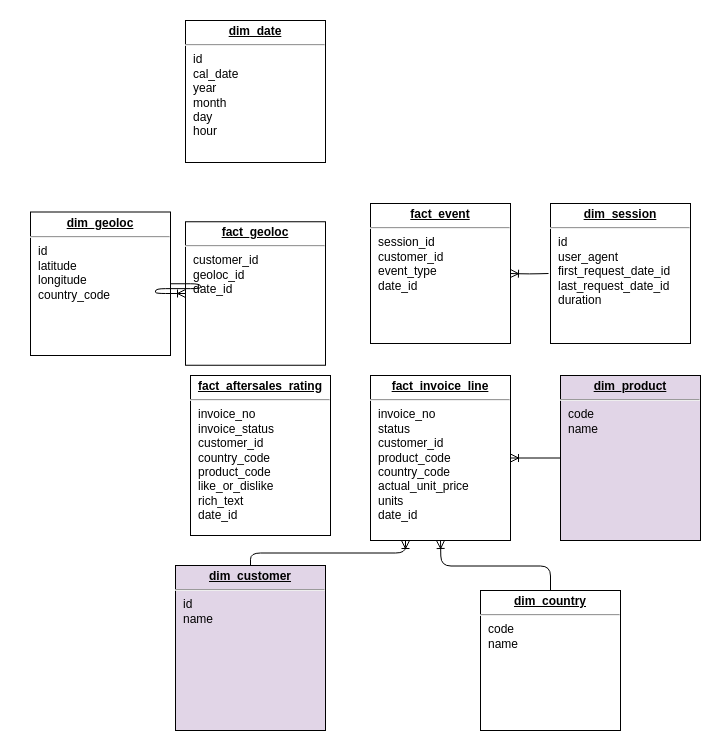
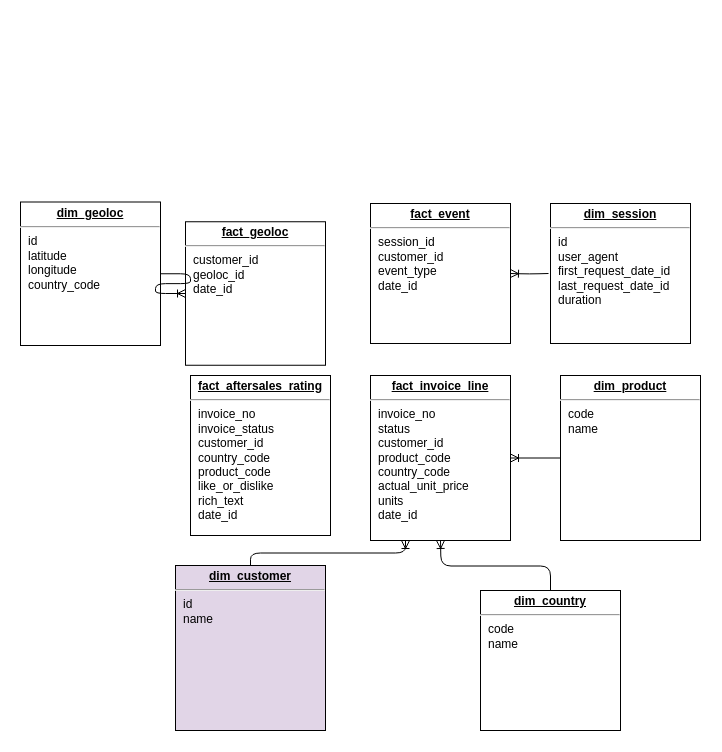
  <mxCell id="0" />
  <mxCell id="1" parent="0" />
- <mxCell id="2" value="&lt;p style=&quot;margin: 0px ; margin-top: 4px ; text-align: center ; text-decoration: underline&quot;&gt;&lt;b&gt;dim_product&lt;/b&gt;&lt;/p&gt;&lt;hr&gt;&lt;p style=&quot;margin: 0px ; margin-left: 8px&quot;&gt;code&lt;/p&gt;&lt;p style=&quot;margin: 0px ; margin-left: 8px&quot;&gt;name&lt;/p&gt;" style="verticalAlign=top;align=left;overflow=fill;fontSize=12;fontFamily=Helvetica;html=1;rounded=0;shadow=0;comic=0;labelBackgroundColor=none;strokeWidth=1;fillColor=#e1d5e7;" parent="1" vertex="1"><mxGeometry x="560" y="375" width="140" height="165" as="geometry" /></mxCell>
+ <mxCell id="2" value="&lt;p style=&quot;margin: 0px ; margin-top: 4px ; text-align: center ; text-decoration: underline&quot;&gt;&lt;b&gt;dim_product&lt;/b&gt;&lt;/p&gt;&lt;hr&gt;&lt;p style=&quot;margin: 0px ; margin-left: 8px&quot;&gt;code&lt;/p&gt;&lt;p style=&quot;margin: 0px ; margin-left: 8px&quot;&gt;name&lt;/p&gt;" style="verticalAlign=top;align=left;overflow=fill;fontSize=12;fontFamily=Helvetica;html=1;rounded=0;shadow=0;comic=0;labelBackgroundColor=none;strokeWidth=1" parent="1" vertex="1"><mxGeometry x="560" y="375" width="140" height="165" as="geometry" /></mxCell>
  <mxCell id="3" value="&lt;p style=&quot;margin: 0px ; margin-top: 4px ; text-align: center ; text-decoration: underline&quot;&gt;&lt;b&gt;fact_invoice_line&lt;/b&gt;&lt;/p&gt;&lt;hr&gt;&lt;p style=&quot;margin: 0px 0px 0px 8px&quot;&gt;&lt;span&gt;invoice_no&lt;/span&gt;&lt;br&gt;&lt;/p&gt;&lt;p style=&quot;margin: 0px 0px 0px 8px&quot;&gt;&lt;span&gt;status&lt;/span&gt;&lt;/p&gt;&lt;p style=&quot;margin: 0px 0px 0px 8px&quot;&gt;customer_id&lt;br&gt;&lt;/p&gt;&lt;p style=&quot;margin: 0px 0px 0px 8px&quot;&gt;&lt;span&gt;product_code&lt;/span&gt;&lt;br&gt;&lt;/p&gt;&lt;p style=&quot;margin: 0px 0px 0px 8px&quot;&gt;&lt;span&gt;country_code&lt;/span&gt;&lt;/p&gt;&lt;p style=&quot;margin: 0px 0px 0px 8px&quot;&gt;&lt;span&gt;actual_unit_price&lt;/span&gt;&lt;/p&gt;&lt;p style=&quot;margin: 0px 0px 0px 8px&quot;&gt;&lt;span&gt;units&lt;/span&gt;&lt;/p&gt;&lt;p style=&quot;margin: 0px 0px 0px 8px&quot;&gt;date_id&lt;br&gt;&lt;/p&gt;&lt;p style=&quot;margin: 0px ; margin-left: 8px&quot;&gt;&lt;br&gt;&lt;/p&gt;" style="verticalAlign=top;align=left;overflow=fill;fontSize=12;fontFamily=Helvetica;html=1;rounded=0;shadow=0;comic=0;labelBackgroundColor=none;strokeWidth=1" parent="1" vertex="1"><mxGeometry x="370" y="375" width="140" height="165" as="geometry" /></mxCell>
  <mxCell id="4" value="&lt;p style=&quot;margin: 0px ; margin-top: 4px ; text-align: center ; text-decoration: underline&quot;&gt;&lt;b&gt;fact_event&lt;/b&gt;&lt;/p&gt;&lt;hr&gt;&lt;p style=&quot;margin: 0px 0px 0px 8px&quot;&gt;session_id&lt;/p&gt;&lt;p style=&quot;margin: 0px 0px 0px 8px&quot;&gt;&lt;span&gt;customer_id&lt;/span&gt;&lt;/p&gt;&lt;p style=&quot;margin: 0px 0px 0px 8px&quot;&gt;event_type&lt;span&gt;&lt;br&gt;&lt;/span&gt;&lt;/p&gt;&lt;p style=&quot;margin: 0px ; margin-left: 8px&quot;&gt;date_id&lt;/p&gt;&lt;p style=&quot;margin: 0px ; margin-left: 8px&quot;&gt;&lt;br&gt;&lt;/p&gt;" style="verticalAlign=top;align=left;overflow=fill;fontSize=12;fontFamily=Helvetica;html=1;rounded=0;shadow=0;comic=0;labelBackgroundColor=none;strokeWidth=1" parent="1" vertex="1"><mxGeometry x="370" y="203" width="140" height="140" as="geometry" /></mxCell>
- <mxCell id="5" value="&lt;p style=&quot;margin: 0px ; margin-top: 4px ; text-align: center ; text-decoration: underline&quot;&gt;&lt;b&gt;dim_geoloc&lt;/b&gt;&lt;/p&gt;&lt;hr&gt;&lt;p style=&quot;margin: 0px ; margin-left: 8px&quot;&gt;id&lt;/p&gt;&lt;p style=&quot;margin: 0px ; margin-left: 8px&quot;&gt;latitude&lt;/p&gt;&lt;p style=&quot;margin: 0px ; margin-left: 8px&quot;&gt;longitude&lt;/p&gt;&lt;p style=&quot;margin: 0px ; margin-left: 8px&quot;&gt;country_code&lt;/p&gt;" style="verticalAlign=top;align=left;overflow=fill;fontSize=12;fontFamily=Helvetica;html=1;rounded=0;shadow=0;comic=0;labelBackgroundColor=none;strokeWidth=1" parent="1" vertex="1"><mxGeometry x="30" y="211.5" width="140" height="143.5" as="geometry" /></mxCell>
+ <mxCell id="5" value="&lt;p style=&quot;margin: 0px ; margin-top: 4px ; text-align: center ; text-decoration: underline&quot;&gt;&lt;b&gt;dim_geoloc&lt;/b&gt;&lt;/p&gt;&lt;hr&gt;&lt;p style=&quot;margin: 0px ; margin-left: 8px&quot;&gt;id&lt;/p&gt;&lt;p style=&quot;margin: 0px ; margin-left: 8px&quot;&gt;latitude&lt;/p&gt;&lt;p style=&quot;margin: 0px ; margin-left: 8px&quot;&gt;longitude&lt;/p&gt;&lt;p style=&quot;margin: 0px ; margin-left: 8px&quot;&gt;country_code&lt;/p&gt;" style="verticalAlign=top;align=left;overflow=fill;fontSize=12;fontFamily=Helvetica;html=1;rounded=0;shadow=0;comic=0;labelBackgroundColor=none;strokeWidth=1" parent="1" vertex="1"><mxGeometry x="20" y="201.5" width="140" height="143.5" as="geometry" /></mxCell>
  <mxCell id="6" value="&lt;p style=&quot;margin: 0px ; margin-top: 4px ; text-align: center ; text-decoration: underline&quot;&gt;&lt;b&gt;dim_customer&lt;/b&gt;&lt;/p&gt;&lt;hr&gt;&lt;p style=&quot;margin: 0px ; margin-left: 8px&quot;&gt;id&lt;/p&gt;&lt;p style=&quot;margin: 0px ; margin-left: 8px&quot;&gt;name&lt;/p&gt;&lt;p style=&quot;margin: 0px ; margin-left: 8px&quot;&gt;&lt;br&gt;&lt;/p&gt;" style="verticalAlign=top;align=left;overflow=fill;fontSize=12;fontFamily=Helvetica;html=1;rounded=0;shadow=0;comic=0;labelBackgroundColor=none;strokeWidth=1;fillColor=#e1d5e7;" parent="1" vertex="1"><mxGeometry x="175" y="565" width="150" height="165" as="geometry" /></mxCell>
  <mxCell id="7" value="&lt;p style=&quot;margin: 0px ; margin-top: 4px ; text-align: center ; text-decoration: underline&quot;&gt;&lt;b&gt;fact_aftersales_rating&lt;/b&gt;&lt;/p&gt;&lt;hr&gt;&lt;p style=&quot;margin: 0px 0px 0px 8px&quot;&gt;invoice_no&lt;/p&gt;&lt;p style=&quot;margin: 0px 0px 0px 8px&quot;&gt;invoice_status&lt;/p&gt;&lt;p style=&quot;margin: 0px 0px 0px 8px&quot;&gt;customer_id&lt;/p&gt;&lt;p style=&quot;margin: 0px 0px 0px 8px&quot;&gt;country_code&lt;/p&gt;&lt;p style=&quot;margin: 0px 0px 0px 8px&quot;&gt;product_code&lt;/p&gt;&lt;p style=&quot;margin: 0px 0px 0px 8px&quot;&gt;like_or_dislike&lt;/p&gt;&lt;p style=&quot;margin: 0px 0px 0px 8px&quot;&gt;rich_text&lt;/p&gt;&lt;p style=&quot;margin: 0px 0px 0px 8px&quot;&gt;date_id&lt;/p&gt;&lt;p style=&quot;margin: 0px 0px 0px 8px&quot;&gt;&lt;span&gt;&lt;br&gt;&lt;/span&gt;&lt;/p&gt;&lt;p style=&quot;margin: 0px ; margin-left: 8px&quot;&gt;&lt;br&gt;&lt;/p&gt;&lt;p style=&quot;margin: 0px ; margin-left: 8px&quot;&gt;&lt;br&gt;&lt;/p&gt;" style="verticalAlign=top;align=left;overflow=fill;fontSize=12;fontFamily=Helvetica;html=1;rounded=0;shadow=0;comic=0;labelBackgroundColor=none;strokeWidth=1" parent="1" vertex="1"><mxGeometry x="190" y="375" width="140" height="160" as="geometry" /></mxCell>
- <mxCell id="8" value="&lt;p style=&quot;margin: 0px ; margin-top: 4px ; text-align: center ; text-decoration: underline&quot;&gt;&lt;b&gt;dim_date&lt;/b&gt;&lt;/p&gt;&lt;hr&gt;&lt;p style=&quot;margin: 0px 0px 0px 8px&quot;&gt;id&lt;/p&gt;&lt;p style=&quot;margin: 0px 0px 0px 8px&quot;&gt;cal_date&lt;/p&gt;&lt;p style=&quot;margin: 0px 0px 0px 8px&quot;&gt;year&lt;/p&gt;&lt;p style=&quot;margin: 0px 0px 0px 8px&quot;&gt;month&lt;/p&gt;&lt;p style=&quot;margin: 0px 0px 0px 8px&quot;&gt;day&lt;/p&gt;&lt;p style=&quot;margin: 0px 0px 0px 8px&quot;&gt;hour&lt;/p&gt;" style="verticalAlign=top;align=left;overflow=fill;fontSize=12;fontFamily=Helvetica;html=1;rounded=0;shadow=0;comic=0;labelBackgroundColor=none;strokeWidth=1" parent="1" vertex="1"><mxGeometry x="185" y="20" width="140" height="142" as="geometry" /></mxCell>
  <mxCell id="9" value="&lt;p style=&quot;margin: 0px ; margin-top: 4px ; text-align: center ; text-decoration: underline&quot;&gt;&lt;b&gt;dim_session&lt;/b&gt;&lt;/p&gt;&lt;hr&gt;&lt;p style=&quot;margin: 0px ; margin-left: 8px&quot;&gt;id&lt;/p&gt;&lt;p style=&quot;margin: 0px ; margin-left: 8px&quot;&gt;user_agent&lt;/p&gt;&lt;p style=&quot;margin: 0px ; margin-left: 8px&quot;&gt;first_request_date_id&lt;/p&gt;&lt;p style=&quot;margin: 0px ; margin-left: 8px&quot;&gt;last_request_date_id&lt;/p&gt;&lt;p style=&quot;margin: 0px ; margin-left: 8px&quot;&gt;duration&lt;/p&gt;&lt;p style=&quot;margin: 0px ; margin-left: 8px&quot;&gt;&lt;br&gt;&lt;/p&gt;" style="verticalAlign=top;align=left;overflow=fill;fontSize=12;fontFamily=Helvetica;html=1;rounded=0;shadow=0;comic=0;labelBackgroundColor=none;strokeWidth=1" parent="1" vertex="1"><mxGeometry x="550" y="203" width="140" height="140" as="geometry" /></mxCell>
  <mxCell id="10" value="&lt;p style=&quot;margin: 0px ; margin-top: 4px ; text-align: center ; text-decoration: underline&quot;&gt;&lt;b&gt;fact_geoloc&lt;/b&gt;&lt;/p&gt;&lt;hr&gt;&lt;p style=&quot;margin: 0px ; margin-left: 8px&quot;&gt;customer_id&lt;/p&gt;&lt;p style=&quot;margin: 0px ; margin-left: 8px&quot;&gt;geoloc_id&lt;/p&gt;&lt;p style=&quot;margin: 0px ; margin-left: 8px&quot;&gt;date_id&lt;/p&gt;" style="verticalAlign=top;align=left;overflow=fill;fontSize=12;fontFamily=Helvetica;html=1;rounded=0;shadow=0;comic=0;labelBackgroundColor=none;strokeWidth=1" parent="1" vertex="1"><mxGeometry x="185" y="221.25" width="140" height="143.5" as="geometry" /></mxCell>
  <mxCell id="11" value="" style="edgeStyle=orthogonalEdgeStyle;fontSize=12;html=1;endArrow=ERoneToMany;exitX=0.5;exitY=0;exitDx=0;exitDy=0;entryX=0.25;entryY=1;entryDx=0;entryDy=0;" parent="1" edge="1" target="3" source="6"><mxGeometry width="100" height="100" relative="1" as="geometry"><mxPoint x="339.1" y="462.73" as="sourcePoint" /><mxPoint x="371" y="463" as="targetPoint" /></mxGeometry></mxCell>
  <mxCell id="12" value="" style="edgeStyle=orthogonalEdgeStyle;fontSize=12;html=1;endArrow=ERoneToMany;entryX=1;entryY=0.5;entryDx=0;entryDy=0;exitX=0;exitY=0.5;exitDx=0;exitDy=0;" parent="1" source="2" target="3" edge="1"><mxGeometry width="100" height="100" relative="1" as="geometry"><mxPoint x="440" y="570" as="sourcePoint" /><mxPoint x="540" y="470" as="targetPoint" /></mxGeometry></mxCell>
  <mxCell id="13" value="" style="edgeStyle=entityRelationEdgeStyle;fontSize=12;html=1;endArrow=ERoneToMany;entryX=0;entryY=0.5;entryDx=0;entryDy=0;exitX=1;exitY=0.5;exitDx=0;exitDy=0;" parent="1" source="5" target="10" edge="1"><mxGeometry width="100" height="100" relative="1" as="geometry"><mxPoint x="200" y="390" as="sourcePoint" /><mxPoint x="300" y="290" as="targetPoint" /></mxGeometry></mxCell>
  <mxCell id="14" value="" style="edgeStyle=orthogonalEdgeStyle;fontSize=12;html=1;endArrow=ERoneToMany;entryX=1;entryY=0.5;entryDx=0;entryDy=0;" parent="1" target="4" edge="1"><mxGeometry width="100" height="100" relative="1" as="geometry"><mxPoint x="548" y="273" as="sourcePoint" /><mxPoint x="410" y="420" as="targetPoint" /></mxGeometry></mxCell>
  <mxCell id="15" style="rounded=0;orthogonalLoop=1;jettySize=auto;html=1;entryX=0.5;entryY=1;entryDx=0;entryDy=0;" parent="1" source="5" target="5" edge="1"><mxGeometry relative="1" as="geometry" /></mxCell>
  <mxCell id="16" value="&lt;p style=&quot;margin: 0px ; margin-top: 4px ; text-align: center ; text-decoration: underline&quot;&gt;&lt;b&gt;dim_country&lt;/b&gt;&lt;/p&gt;&lt;hr&gt;&lt;p style=&quot;margin: 0px ; margin-left: 8px&quot;&gt;code&lt;/p&gt;&lt;p style=&quot;margin: 0px ; margin-left: 8px&quot;&gt;&lt;span&gt;name&lt;/span&gt;&lt;/p&gt;&lt;p style=&quot;margin: 0px ; margin-left: 8px&quot;&gt;&lt;br&gt;&lt;/p&gt;" style="verticalAlign=top;align=left;overflow=fill;fontSize=12;fontFamily=Helvetica;html=1;rounded=0;shadow=0;comic=0;labelBackgroundColor=none;strokeWidth=1" vertex="1" parent="1"><mxGeometry x="480" y="590" width="140" height="140" as="geometry" /></mxCell>
  <mxCell id="17" value="" style="edgeStyle=orthogonalEdgeStyle;fontSize=12;html=1;endArrow=ERoneToMany;entryX=0.5;entryY=1;entryDx=0;entryDy=0;exitX=0.5;exitY=0;exitDx=0;exitDy=0;" edge="1" parent="1" source="16"><mxGeometry width="100" height="100" relative="1" as="geometry"><mxPoint x="570" y="468.5" as="sourcePoint" /><mxPoint x="440" y="540" as="targetPoint" /></mxGeometry></mxCell>
